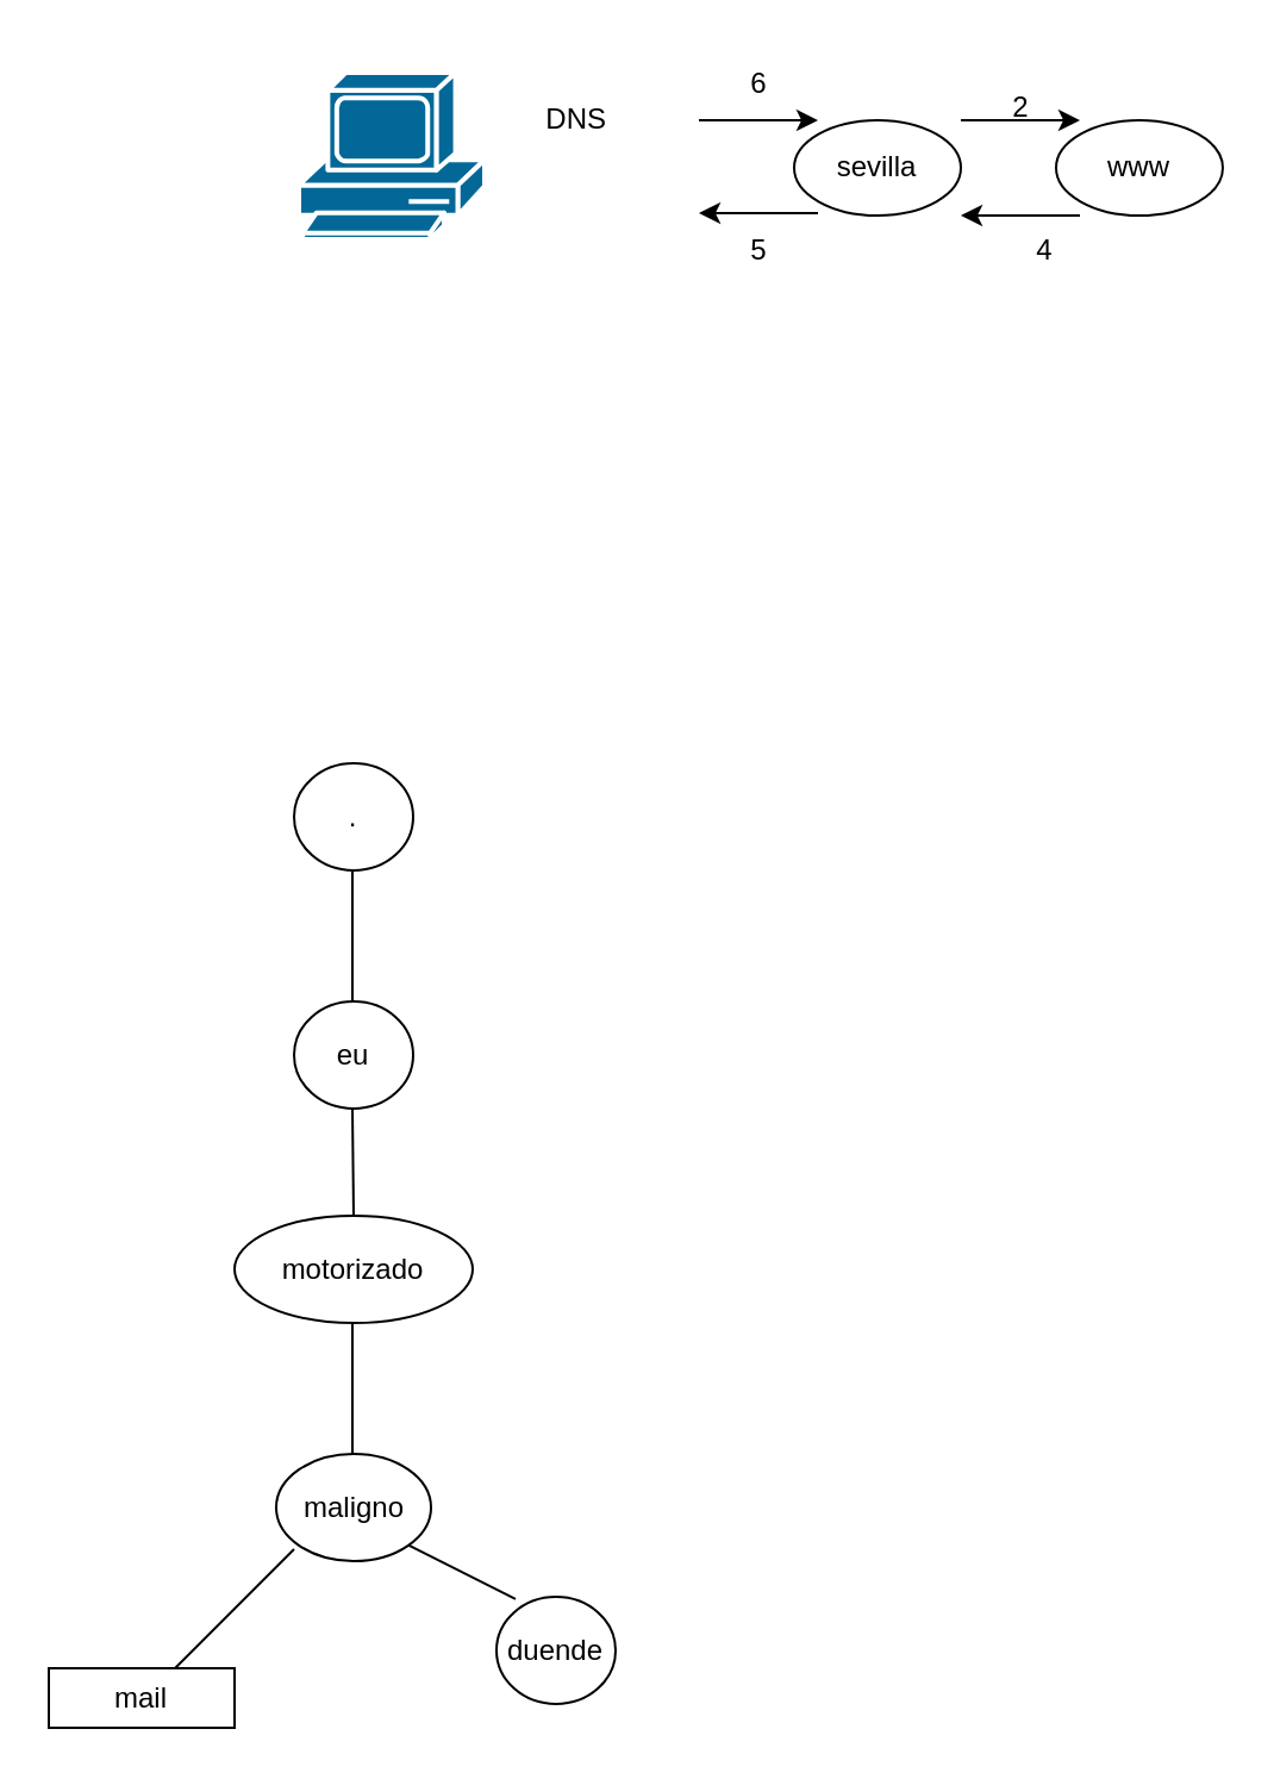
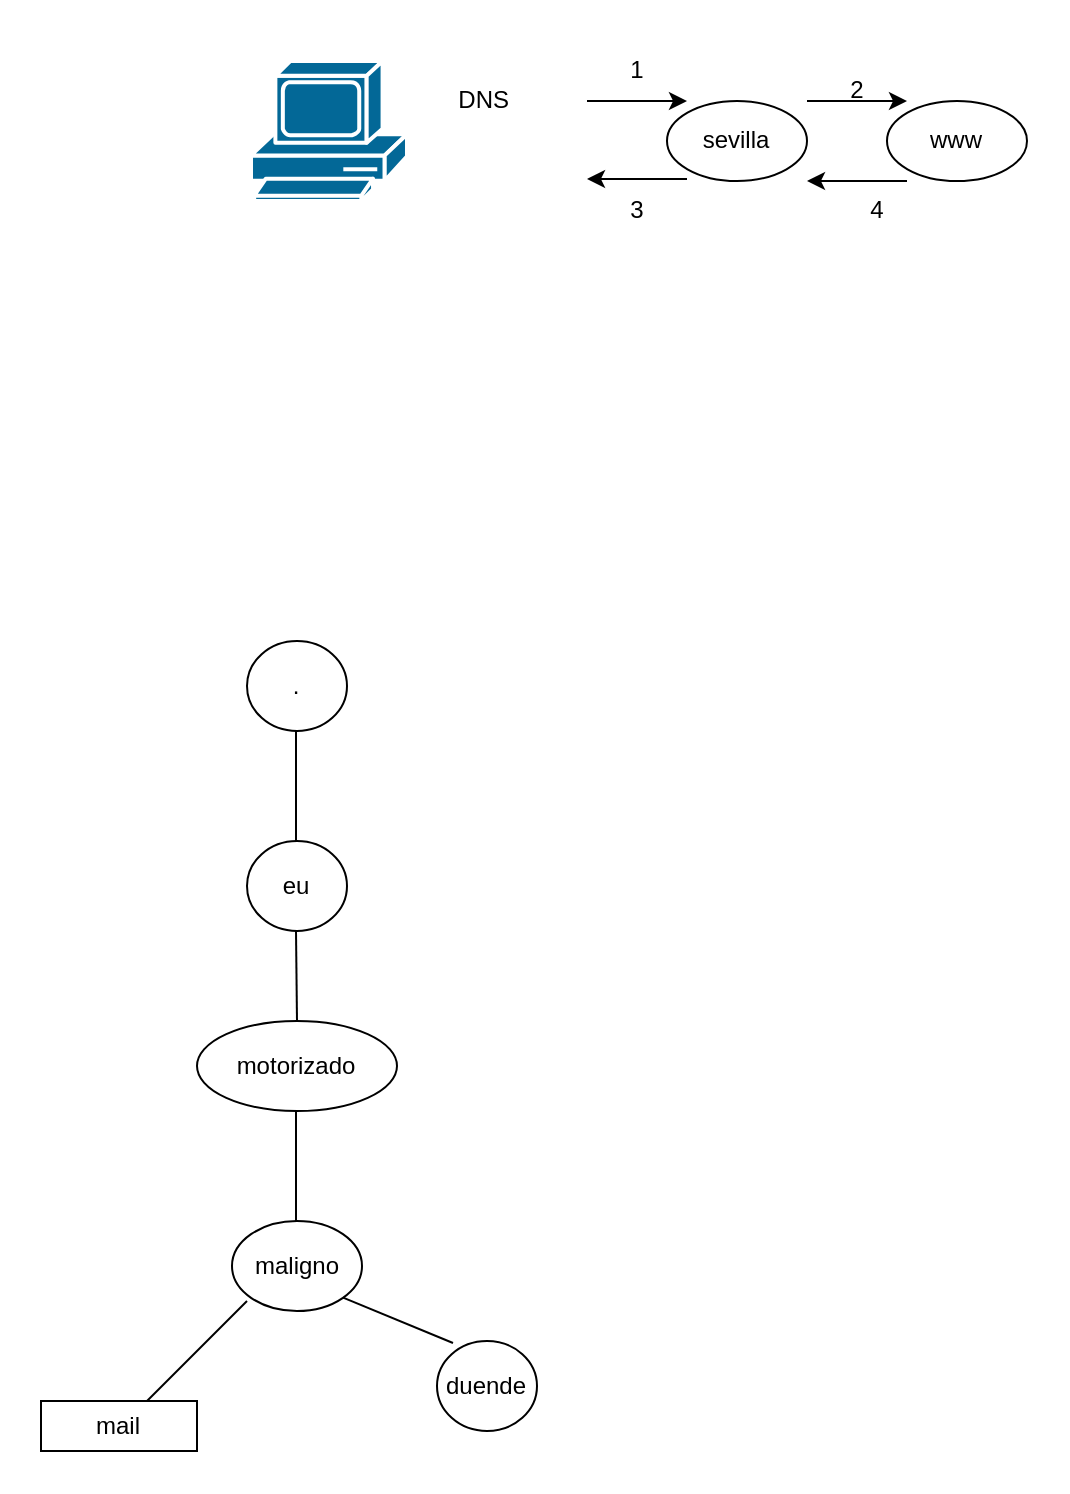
  <mxCell id="0" />
  <mxCell id="1" parent="0" />
  <mxCell id="2" value="" style="shape=mxgraph.cisco.computers_and_peripherals.pc;html=1;pointerEvents=1;dashed=0;fillColor=#036897;strokeColor=#ffffff;strokeWidth=2;verticalLabelPosition=bottom;verticalAlign=top;align=center;outlineConnect=0;" vertex="1" parent="1"><mxGeometry x="125" y="30" width="78" height="70" as="geometry" /></mxCell>
  <mxCell id="3" value="sevilla" style="ellipse;whiteSpace=wrap;html=1;" vertex="1" parent="1"><mxGeometry x="333" y="50" width="70" height="40" as="geometry" /></mxCell>
  <mxCell id="4" value="www" style="ellipse;whiteSpace=wrap;html=1;" vertex="1" parent="1"><mxGeometry x="443" y="50" width="70" height="40" as="geometry" /></mxCell>
- <mxCell id="5" value="6" style="text;html=1;align=center;verticalAlign=middle;resizable=0;points=[];autosize=1;strokeColor=none;fillColor=none;" vertex="1" parent="1"><mxGeometry x="303" y="20" width="30" height="30" as="geometry" /></mxCell>
+ <mxCell id="5" value="1" style="text;html=1;align=center;verticalAlign=middle;resizable=0;points=[];autosize=1;strokeColor=none;fillColor=none;" vertex="1" parent="1"><mxGeometry x="303" y="20" width="30" height="30" as="geometry" /></mxCell>
  <mxCell id="6" value="2" style="text;html=1;align=center;verticalAlign=middle;resizable=0;points=[];autosize=1;strokeColor=none;fillColor=none;" vertex="1" parent="1"><mxGeometry x="413" y="30" width="30" height="30" as="geometry" /></mxCell>
  <mxCell id="7" value="4" style="text;html=1;align=center;verticalAlign=middle;resizable=0;points=[];autosize=1;strokeColor=none;fillColor=none;" vertex="1" parent="1"><mxGeometry x="423" y="90" width="30" height="30" as="geometry" /></mxCell>
- <mxCell id="8" value="5" style="text;html=1;align=center;verticalAlign=middle;resizable=0;points=[];autosize=1;strokeColor=none;fillColor=none;" vertex="1" parent="1"><mxGeometry x="303" y="90" width="30" height="30" as="geometry" /></mxCell>
+ <mxCell id="8" value="3" style="text;html=1;align=center;verticalAlign=middle;resizable=0;points=[];autosize=1;strokeColor=none;fillColor=none;" vertex="1" parent="1"><mxGeometry x="303" y="90" width="30" height="30" as="geometry" /></mxCell>
  <mxCell id="9" value="DNS&amp;nbsp;" style="text;html=1;align=center;verticalAlign=middle;resizable=0;points=[];autosize=1;strokeColor=none;fillColor=none;" vertex="1" parent="1"><mxGeometry x="218" y="35" width="50" height="30" as="geometry" /></mxCell>
  <mxCell id="10" value="" style="endArrow=classic;html=1;rounded=0;entryX=0.143;entryY=0;entryDx=0;entryDy=0;entryPerimeter=0;" edge="1" parent="1"><mxGeometry width="50" height="50" relative="1" as="geometry"><mxPoint x="293" y="50" as="sourcePoint" /><mxPoint x="343" y="50" as="targetPoint" /></mxGeometry></mxCell>
  <mxCell id="11" value="" style="endArrow=classic;html=1;rounded=0;entryX=0.143;entryY=0;entryDx=0;entryDy=0;entryPerimeter=0;" edge="1" parent="1"><mxGeometry width="50" height="50" relative="1" as="geometry"><mxPoint x="403" y="50" as="sourcePoint" /><mxPoint x="453" y="50" as="targetPoint" /></mxGeometry></mxCell>
  <mxCell id="12" value="" style="endArrow=classic;html=1;rounded=0;" edge="1" parent="1"><mxGeometry width="50" height="50" relative="1" as="geometry"><mxPoint x="453" y="90" as="sourcePoint" /><mxPoint x="403" y="90" as="targetPoint" /></mxGeometry></mxCell>
  <mxCell id="13" value="" style="endArrow=classic;html=1;rounded=0;" edge="1" parent="1"><mxGeometry width="50" height="50" relative="1" as="geometry"><mxPoint x="343" y="89" as="sourcePoint" /><mxPoint x="293" y="89" as="targetPoint" /></mxGeometry></mxCell>
  <mxCell id="14" value="." style="ellipse;whiteSpace=wrap;html=1;" vertex="1" parent="1"><mxGeometry x="123" y="320" width="50" height="45" as="geometry" /></mxCell>
  <mxCell id="15" value="" style="endArrow=none;html=1;rounded=0;" edge="1" parent="1"><mxGeometry width="50" height="50" relative="1" as="geometry"><mxPoint x="147.5" y="420" as="sourcePoint" /><mxPoint x="147.5" y="365" as="targetPoint" /></mxGeometry></mxCell>
  <mxCell id="16" value="eu" style="ellipse;whiteSpace=wrap;html=1;" vertex="1" parent="1"><mxGeometry x="123" y="420" width="50" height="45" as="geometry" /></mxCell>
  <mxCell id="17" value="motorizado" style="ellipse;whiteSpace=wrap;html=1;" vertex="1" parent="1"><mxGeometry x="98" y="510" width="100" height="45" as="geometry" /></mxCell>
  <mxCell id="18" value="" style="endArrow=none;html=1;rounded=0;" edge="1" parent="1"><mxGeometry width="50" height="50" relative="1" as="geometry"><mxPoint x="147.5" y="610" as="sourcePoint" /><mxPoint x="147.5" y="555" as="targetPoint" /></mxGeometry></mxCell>
  <mxCell id="19" value="maligno" style="ellipse;whiteSpace=wrap;html=1;" vertex="1" parent="1"><mxGeometry x="115.5" y="610" width="65" height="45" as="geometry" /></mxCell>
  <mxCell id="20" value="" style="endArrow=none;html=1;rounded=0;exitX=0.16;exitY=0.022;exitDx=0;exitDy=0;exitPerimeter=0;entryX=1;entryY=1;entryDx=0;entryDy=0;" edge="1" parent="1" source="22" target="19"><mxGeometry width="50" height="50" relative="1" as="geometry"><mxPoint x="202" y="695" as="sourcePoint" /><mxPoint x="183" y="650" as="targetPoint" /></mxGeometry></mxCell>
  <mxCell id="21" value="" style="endArrow=none;html=1;rounded=0;exitX=0.5;exitY=0;exitDx=0;exitDy=0;" edge="1" parent="1" source="17"><mxGeometry width="50" height="50" relative="1" as="geometry"><mxPoint x="147.5" y="495" as="sourcePoint" /><mxPoint x="147.5" y="465" as="targetPoint" /></mxGeometry></mxCell>
- <mxCell id="22" value="duende" style="ellipse;whiteSpace=wrap;html=1;" vertex="1" parent="1"><mxGeometry x="208" y="670" width="50" height="45" as="geometry" /></mxCell>
+ <mxCell id="22" value="duende" style="ellipse;whiteSpace=wrap;html=1;" vertex="1" parent="1"><mxGeometry x="218" y="670" width="50" height="45" as="geometry" /></mxCell>
  <mxCell id="23" value="" style="endArrow=none;html=1;rounded=0;" edge="1" parent="1"><mxGeometry width="50" height="50" relative="1" as="geometry"><mxPoint x="73" y="700" as="sourcePoint" /><mxPoint x="123" y="650" as="targetPoint" /></mxGeometry></mxCell>
  <mxCell id="24" value="mail" style="rounded=0;whiteSpace=wrap;html=1;" vertex="1" parent="1"><mxGeometry x="20" y="700" width="78" height="25" as="geometry" /></mxCell>
